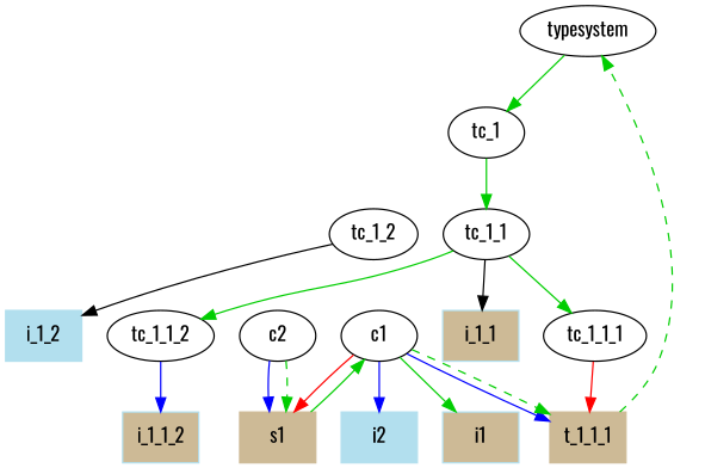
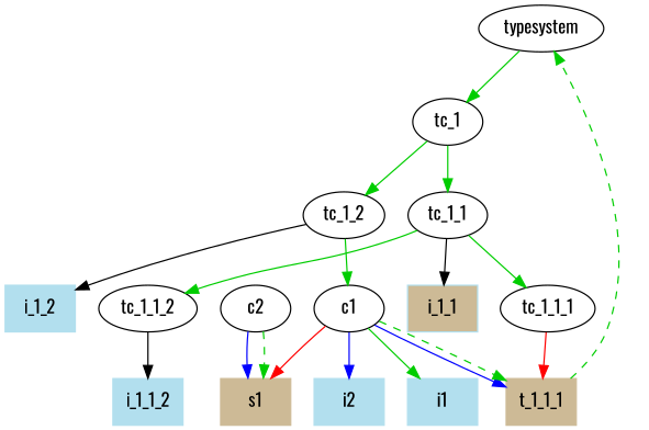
  digraph {
    fontname=Oswald
    node [fontname=Oswald]
    edge [color=green3 fontname=Oswald]
    typesystem
    tc_1
    tc_1_1
    tc_1_2
-   i1 [color=lightblue2 shape=box style=filled fillcolor=wheat3]
+   i1 [color=lightblue2 shape=box style=filled]
    i2 [color=lightblue2 shape=box style=filled]
    i_1_1 [color=lightblue2 fillcolor=wheat3 shape=box style=filled]
-   i_1_1_2 [color=lightblue2 shape=box style=filled fillcolor=wheat3]
+   i_1_1_2 [color=lightblue2 shape=box style=filled]
    i_1_2 [color=lightblue2 shape=box style=filled]
    s1 [color=wheat3 shape=box style=filled]
    c1
    t_1_1_1 [color=wheat3 shape=box style=filled]
    tc_1_1_1
    tc_1_1_2
    c2
    typesystem -> tc_1
    tc_1 -> tc_1_1
+   tc_1 -> tc_1_2
    tc_1_1 -> i_1_1 [color=""]
    tc_1_1 -> tc_1_1_1
    tc_1_1 -> tc_1_1_2
    tc_1_2 -> i_1_2 [color=""]
-   s1 -> c1
+   tc_1_2 -> c1
    c1 -> i1
    c1 -> i2 [color=blue]
    c1 -> s1 [color=red]
    c1 -> t_1_1_1 [color=blue]
    c1 -> t_1_1_1 [style=dashed]
    t_1_1_1 -> typesystem [style=dashed]
    tc_1_1_1 -> t_1_1_1 [color=red]
-   tc_1_1_2 -> i_1_1_2 [color=blue]
+   tc_1_1_2 -> i_1_1_2 [color=""]
    c2 -> s1 [color=blue]
    c2 -> s1 [style=dashed]
  }
